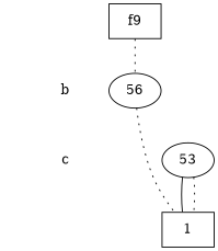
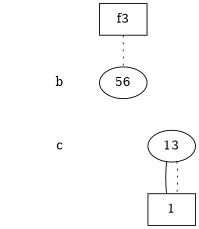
  digraph {
    node [shape=plaintext]
    edge [dir=none style=dotted]
    "CONST NODES" [style=invis]
    " b "
    " c "
-   "  f3  " [shape=box label=f9]
+   "  f3  " [shape=box]
    56 [shape=""]
-   53 [shape=""]
+   53 [label=13 shape=""]
    n7 [label=1 shape=box]
    subgraph sub_1 {
      "CONST NODES"
      " b "
      " c "
    }
    subgraph sub_2 {
      rank=same
      "  f3  "
    }
    subgraph sub_3 {
      rank=same
      " b "
      56
    }
    subgraph sub_4 {
      rank=same
      " c "
      53
    }
    subgraph sub_5 {
      rank=same
      "CONST NODES"
      subgraph sub_6 {
        rank=same
        n7
      }
    }
    " b " -> " c " [style=invis]
    " c " -> "CONST NODES" [style=invis]
    "  f3  " -> 56
-   56 -> n7
    53 -> n7 [style=""]
    53 -> n7
  }
